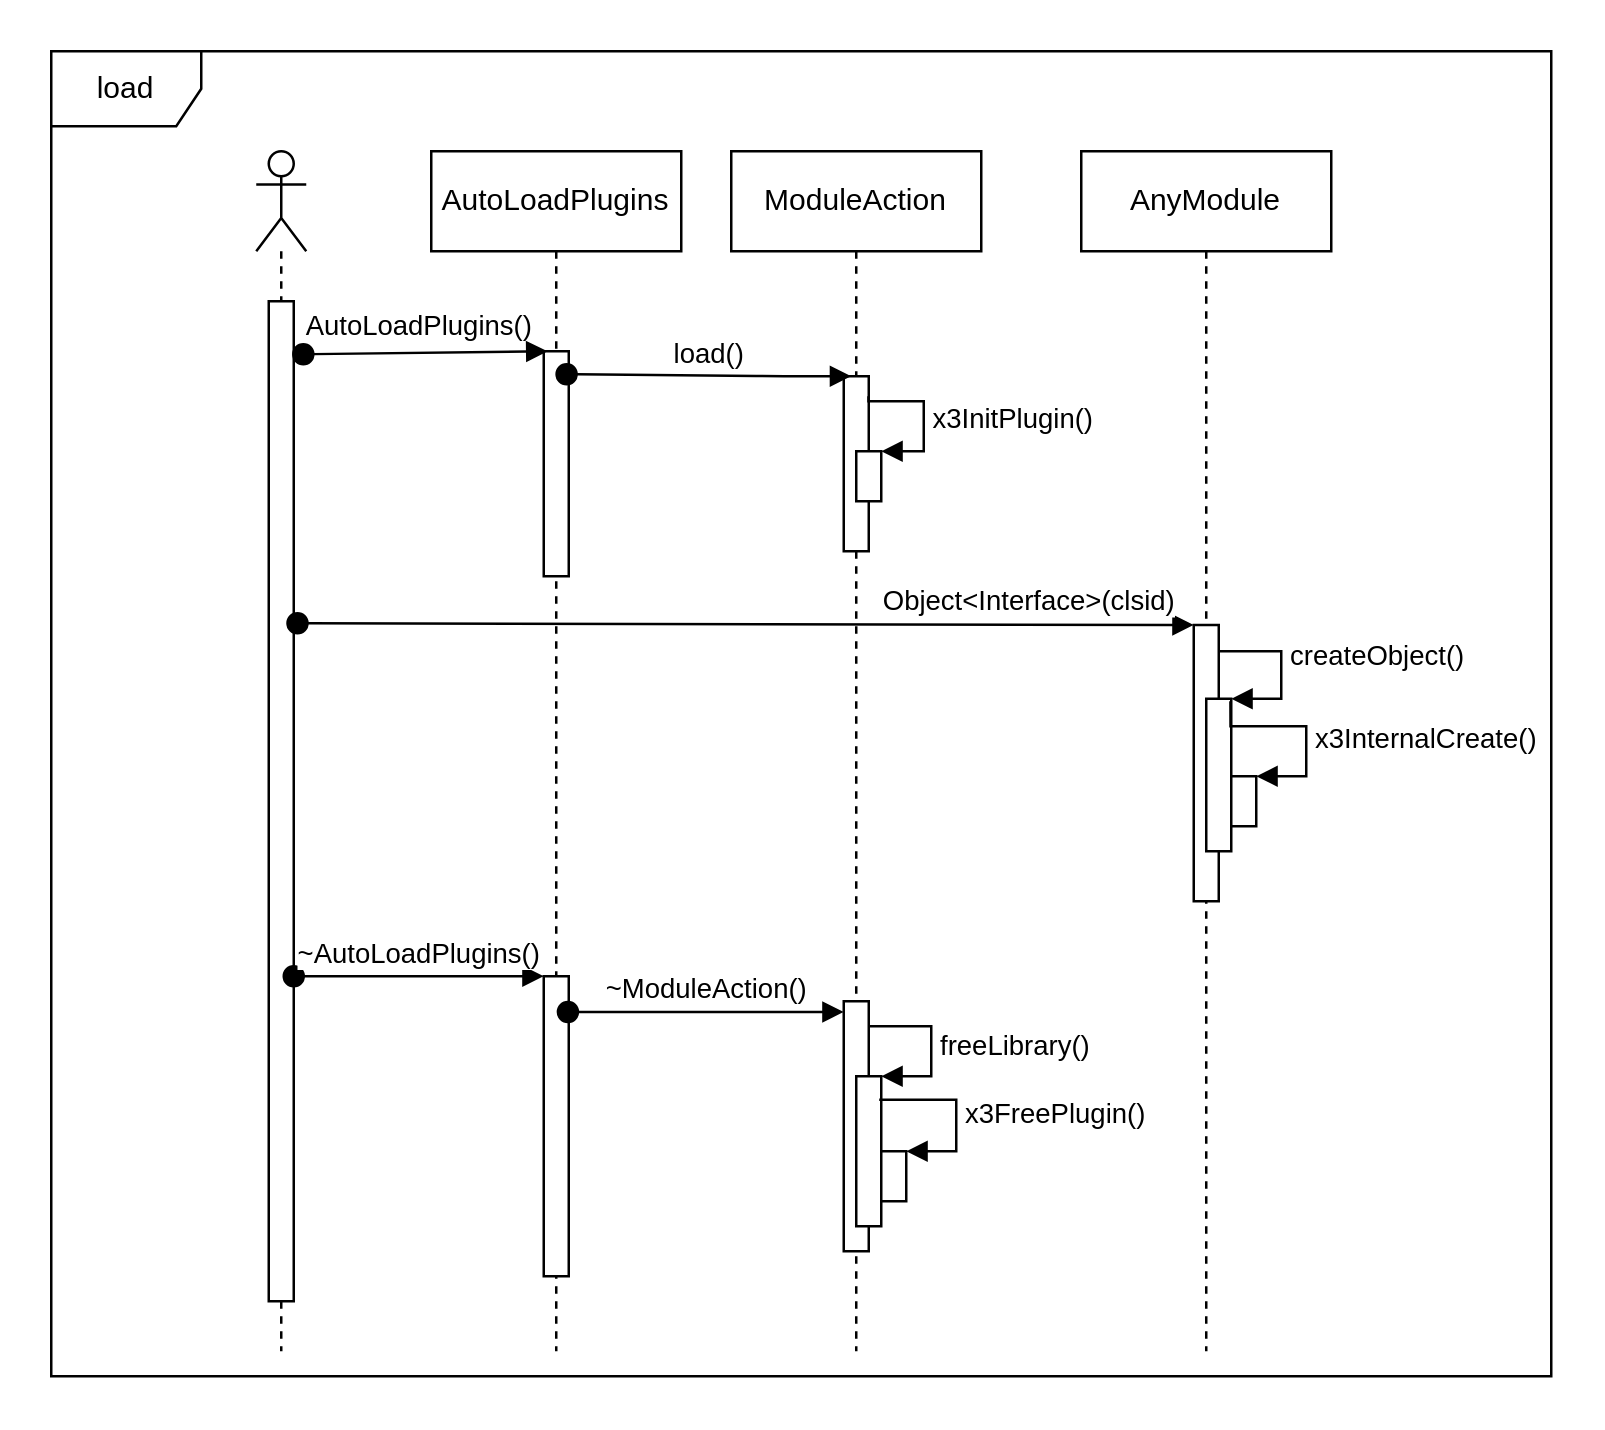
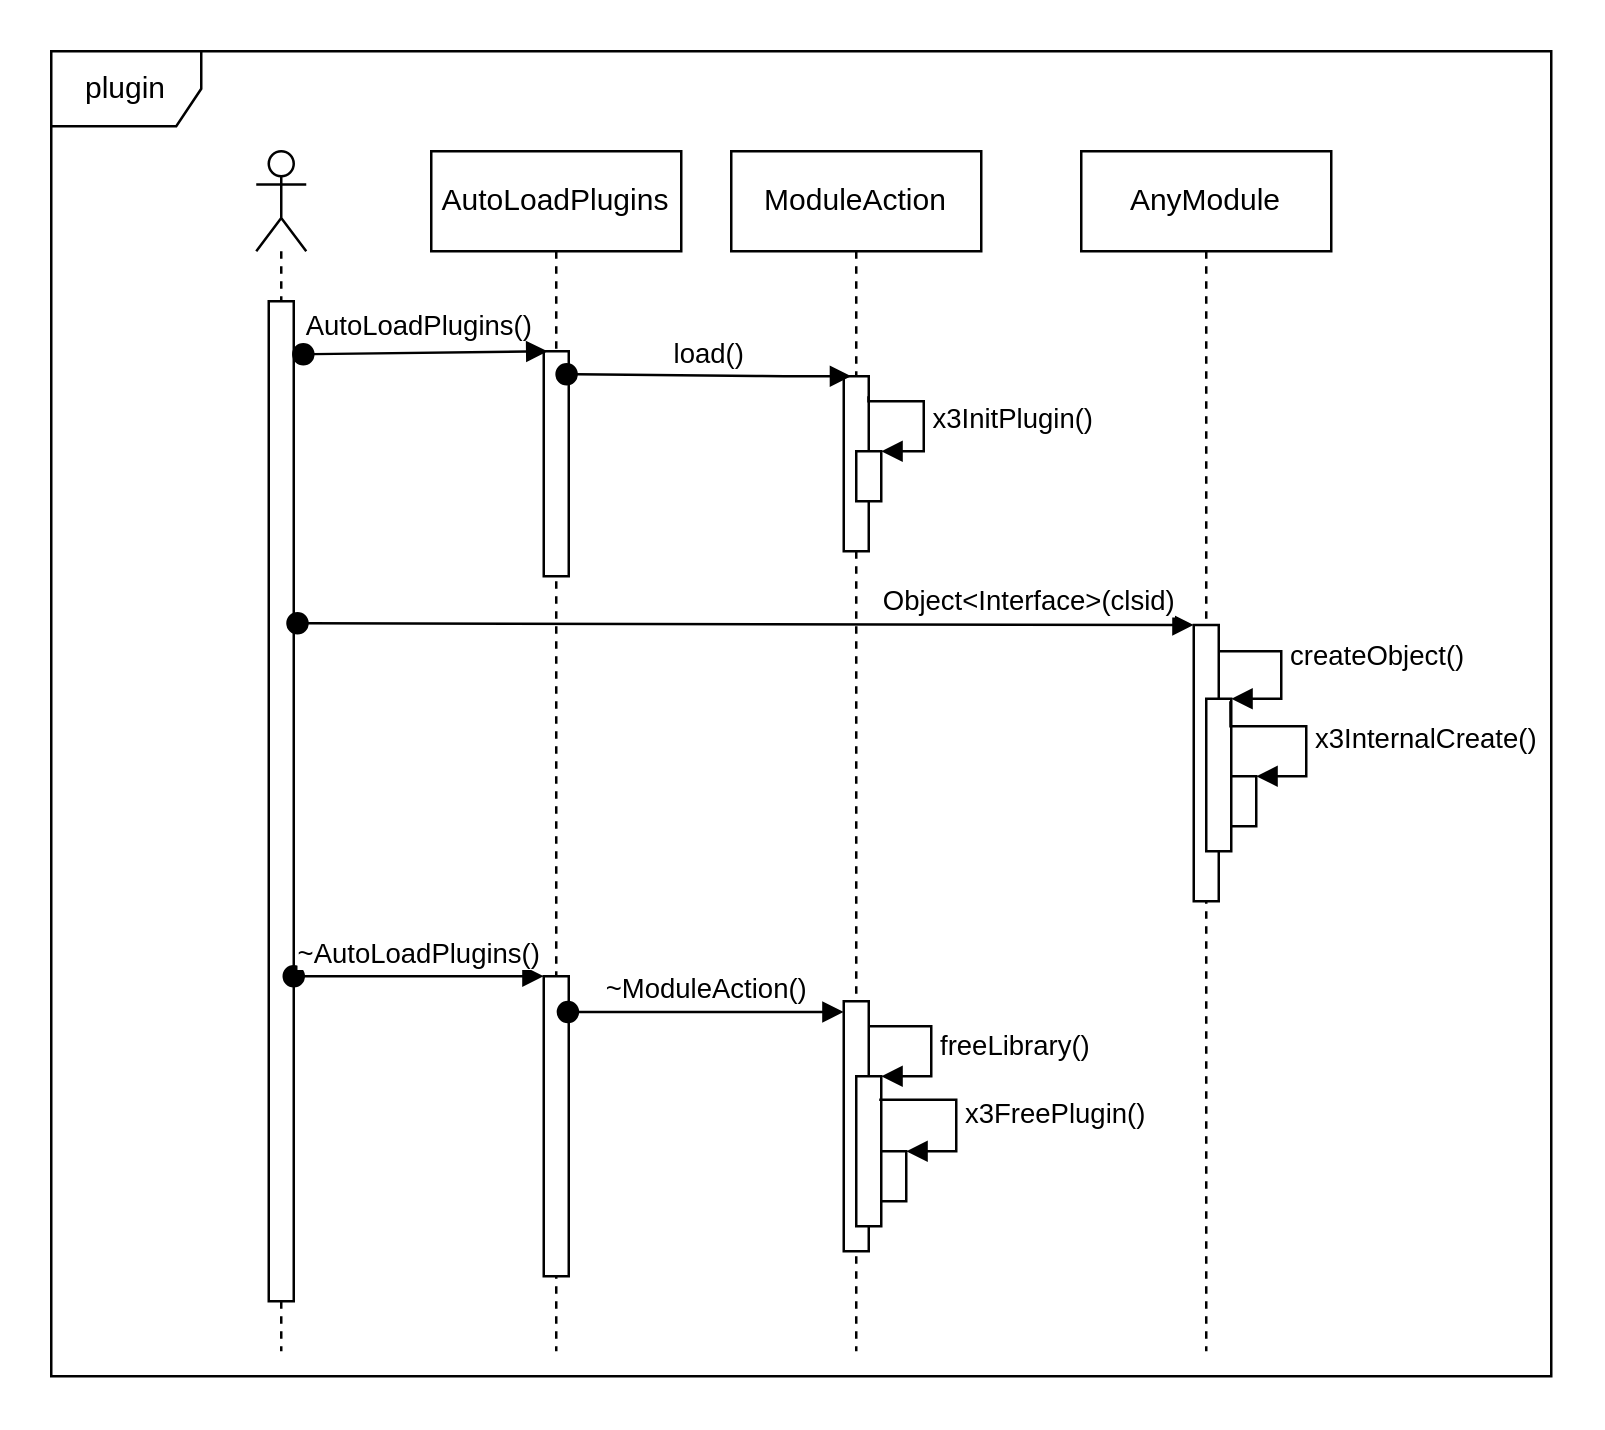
  <mxCell id="0" />
  <mxCell id="1" parent="0" />
  <mxCell id="2" value="" style="shape=umlLifeline;participant=umlActor;perimeter=lifelinePerimeter;whiteSpace=wrap;html=1;container=1;collapsible=0;recursiveResize=0;verticalAlign=top;spacingTop=36;outlineConnect=0;size=40;" vertex="1" parent="1"><mxGeometry x="102" y="60" width="20" height="480" as="geometry" /></mxCell>
  <mxCell id="3" value="" style="html=1;points=[];perimeter=orthogonalPerimeter;" vertex="1" parent="2"><mxGeometry x="5" y="60" width="10" height="400" as="geometry" /></mxCell>
  <mxCell id="4" value="AutoLoadPlugins" style="shape=umlLifeline;perimeter=lifelinePerimeter;whiteSpace=wrap;html=1;container=1;collapsible=0;recursiveResize=0;outlineConnect=0;" vertex="1" parent="1"><mxGeometry x="172" y="60" width="100" height="480" as="geometry" /></mxCell>
  <mxCell id="5" value="" style="html=1;points=[];perimeter=orthogonalPerimeter;" vertex="1" parent="4"><mxGeometry x="45" y="80" width="10" height="90" as="geometry" /></mxCell>
  <mxCell id="6" value="" style="html=1;points=[];perimeter=orthogonalPerimeter;" vertex="1" parent="4"><mxGeometry x="45" y="330" width="10" height="120" as="geometry" /></mxCell>
  <mxCell id="7" value="ModuleAction" style="shape=umlLifeline;perimeter=lifelinePerimeter;whiteSpace=wrap;html=1;container=1;collapsible=0;recursiveResize=0;outlineConnect=0;" vertex="1" parent="1"><mxGeometry x="292" y="60" width="100" height="480" as="geometry" /></mxCell>
  <mxCell id="8" value="" style="html=1;points=[];perimeter=orthogonalPerimeter;" vertex="1" parent="7"><mxGeometry x="45" y="90" width="10" height="70" as="geometry" /></mxCell>
  <mxCell id="9" value="" style="html=1;points=[];perimeter=orthogonalPerimeter;" vertex="1" parent="7"><mxGeometry x="50" y="120" width="10" height="20" as="geometry" /></mxCell>
  <mxCell id="10" value="x3InitPlugin()" style="edgeStyle=orthogonalEdgeStyle;html=1;align=left;spacingLeft=2;endArrow=block;rounded=0;entryX=1;entryY=0;exitX=0.99;exitY=0.114;exitDx=0;exitDy=0;exitPerimeter=0;" edge="1" target="9" parent="7" source="8"><mxGeometry relative="1" as="geometry"><mxPoint x="60" y="100" as="sourcePoint" /><Array as="points"><mxPoint x="55" y="100" /><mxPoint x="77" y="100" /><mxPoint x="77" y="120" /></Array></mxGeometry></mxCell>
  <mxCell id="11" value="" style="html=1;points=[];perimeter=orthogonalPerimeter;" vertex="1" parent="7"><mxGeometry x="45" y="340" width="10" height="100" as="geometry" /></mxCell>
  <mxCell id="12" value="" style="html=1;verticalAlign=bottom;startArrow=oval;endArrow=block;startSize=8;entryX=0.15;entryY=0;entryDx=0;entryDy=0;entryPerimeter=0;exitX=1.383;exitY=0.053;exitDx=0;exitDy=0;exitPerimeter=0;" edge="1" target="5" parent="1" source="3"><mxGeometry relative="1" as="geometry"><mxPoint x="141" y="140" as="sourcePoint" /><mxPoint x="271" y="140" as="targetPoint" /><Array as="points" /></mxGeometry></mxCell>
  <mxCell id="13" value="load()" style="html=1;verticalAlign=bottom;startArrow=oval;endArrow=block;startSize=8;exitX=0.914;exitY=0.102;exitDx=0;exitDy=0;exitPerimeter=0;" edge="1" parent="1" source="5"><mxGeometry relative="1" as="geometry"><mxPoint x="242" y="150" as="sourcePoint" /><mxPoint x="340" y="150" as="targetPoint" /><Array as="points"><mxPoint x="312" y="150" /><mxPoint x="340" y="150" /></Array></mxGeometry></mxCell>
  <mxCell id="14" value="AnyModule" style="shape=umlLifeline;perimeter=lifelinePerimeter;whiteSpace=wrap;html=1;container=1;collapsible=0;recursiveResize=0;outlineConnect=0;" vertex="1" parent="1"><mxGeometry x="432" y="60" width="100" height="480" as="geometry" /></mxCell>
  <mxCell id="15" value="" style="html=1;points=[];perimeter=orthogonalPerimeter;" vertex="1" parent="14"><mxGeometry x="45" y="189.5" width="10" height="110.5" as="geometry" /></mxCell>
  <mxCell id="16" value="&lt;span style=&quot;text-align: left&quot;&gt;Object&amp;lt;Interface&amp;gt;(clsid)&lt;/span&gt;" style="html=1;verticalAlign=bottom;startArrow=oval;endArrow=block;startSize=8;exitX=1.15;exitY=0.322;exitDx=0;exitDy=0;exitPerimeter=0;" edge="1" target="15" parent="1" source="3"><mxGeometry x="0.637" relative="1" as="geometry"><mxPoint x="412" y="250" as="sourcePoint" /><mxPoint as="offset" /></mxGeometry></mxCell>
  <mxCell id="17" value="" style="html=1;points=[];perimeter=orthogonalPerimeter;" vertex="1" parent="1"><mxGeometry x="482" y="279" width="10" height="61" as="geometry" /></mxCell>
  <mxCell id="18" value="createObject()" style="edgeStyle=orthogonalEdgeStyle;html=1;align=left;spacingLeft=2;endArrow=block;rounded=0;entryX=1;entryY=0;" edge="1" target="17" parent="1"><mxGeometry x="-0.143" relative="1" as="geometry"><mxPoint x="487" y="260" as="sourcePoint" /><Array as="points"><mxPoint x="512" y="260" /></Array><mxPoint as="offset" /></mxGeometry></mxCell>
  <mxCell id="19" value="" style="html=1;points=[];perimeter=orthogonalPerimeter;" vertex="1" parent="1"><mxGeometry x="492" y="310" width="10" height="20" as="geometry" /></mxCell>
  <mxCell id="20" value="x3InternalCreate()" style="edgeStyle=orthogonalEdgeStyle;html=1;align=left;spacingLeft=2;endArrow=block;rounded=0;entryX=1;entryY=0;exitX=0.967;exitY=0.017;exitDx=0;exitDy=0;exitPerimeter=0;" edge="1" target="19" parent="1" source="17"><mxGeometry x="0.12" relative="1" as="geometry"><mxPoint x="497" y="290" as="sourcePoint" /><Array as="points"><mxPoint x="492" y="290" /><mxPoint x="522" y="290" /><mxPoint x="522" y="310" /></Array><mxPoint as="offset" /></mxGeometry></mxCell>
  <mxCell id="21" value="&lt;span&gt;&lt;font style=&quot;font-size: 11px&quot;&gt;AutoLoadPlugins()&lt;/font&gt;&lt;/span&gt;" style="text;html=1;align=center;verticalAlign=middle;resizable=0;points=[];autosize=1;" vertex="1" parent="1"><mxGeometry x="112" y="120" width="110" height="20" as="geometry" /></mxCell>
  <mxCell id="22" value="~AutoLoadPlugins()" style="html=1;verticalAlign=bottom;startArrow=oval;endArrow=block;startSize=8;" edge="1" target="6" parent="1" source="3"><mxGeometry relative="1" as="geometry"><mxPoint x="157" y="390" as="sourcePoint" /></mxGeometry></mxCell>
  <mxCell id="23" value="~ModuleAction()" style="html=1;verticalAlign=bottom;startArrow=oval;endArrow=block;startSize=8;exitX=0.967;exitY=0.119;exitDx=0;exitDy=0;exitPerimeter=0;" edge="1" target="11" parent="1" source="6"><mxGeometry relative="1" as="geometry"><mxPoint x="242" y="400" as="sourcePoint" /></mxGeometry></mxCell>
  <mxCell id="24" value="" style="html=1;points=[];perimeter=orthogonalPerimeter;" vertex="1" parent="1"><mxGeometry x="342" y="430" width="10" height="60" as="geometry" /></mxCell>
  <mxCell id="25" value="freeLibrary()" style="edgeStyle=orthogonalEdgeStyle;html=1;align=left;spacingLeft=2;endArrow=block;rounded=0;entryX=1;entryY=0;" edge="1" target="24" parent="1"><mxGeometry relative="1" as="geometry"><mxPoint x="347" y="410" as="sourcePoint" /><Array as="points"><mxPoint x="372" y="410" /></Array></mxGeometry></mxCell>
  <mxCell id="26" value="" style="html=1;points=[];perimeter=orthogonalPerimeter;" vertex="1" parent="1"><mxGeometry x="352" y="460" width="10" height="20" as="geometry" /></mxCell>
  <mxCell id="27" value="x3FreePlugin()" style="edgeStyle=orthogonalEdgeStyle;html=1;align=left;spacingLeft=2;endArrow=block;rounded=0;entryX=1;entryY=0;exitX=0.919;exitY=0.156;exitDx=0;exitDy=0;exitPerimeter=0;" edge="1" target="26" parent="1" source="24"><mxGeometry relative="1" as="geometry"><mxPoint x="357" y="440" as="sourcePoint" /><Array as="points"><mxPoint x="382" y="439" /><mxPoint x="382" y="460" /></Array></mxGeometry></mxCell>
- <mxCell id="28" value="load" style="shape=umlFrame;whiteSpace=wrap;html=1;" vertex="1" parent="1"><mxGeometry x="20" y="20" width="600" height="530" as="geometry" /></mxCell>
+ <mxCell id="28" value="plugin" style="shape=umlFrame;whiteSpace=wrap;html=1;" vertex="1" parent="1"><mxGeometry x="20" y="20" width="600" height="530" as="geometry" /></mxCell>
